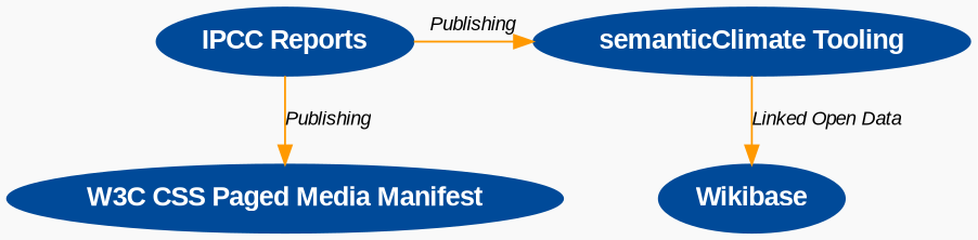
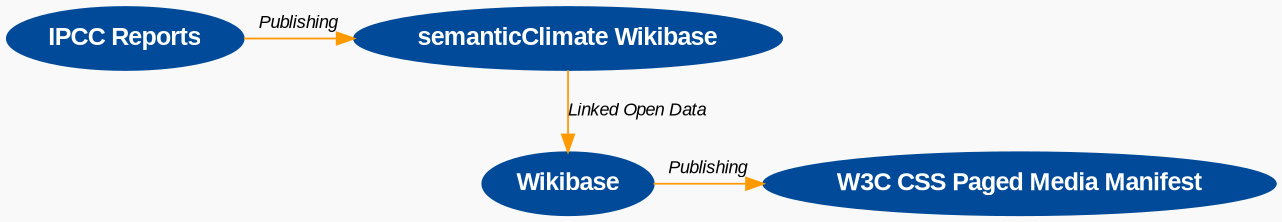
  digraph {
    bgcolor="#f9f9f9"
    rankdir=TB
    node [color="#004a99" fontcolor=white fontname="Arial Bold" style=filled]
    edge [color="#ff9900" fontname="Arial Italic" fontsize=10]
    n1 [label="IPCC Reports"]
-   n2 [label="semanticClimate Tooling"]
+   n2 [label="semanticClimate Wikibase"]
    n3 [label=Wikibase]
    n4 [label="W3C CSS Paged Media Manifest"]
    subgraph sub_1 {
      rank=same
      n1
      n2
    }
    subgraph sub_2 {
      rank=same
      n3
      n4
    }
    n1 -> n2 [label=Publishing]
    n2 -> n3 [label="Linked Open Data"]
-   n1 -> n4 [label=Publishing]
+   n3 -> n4 [label=Publishing]
  }
